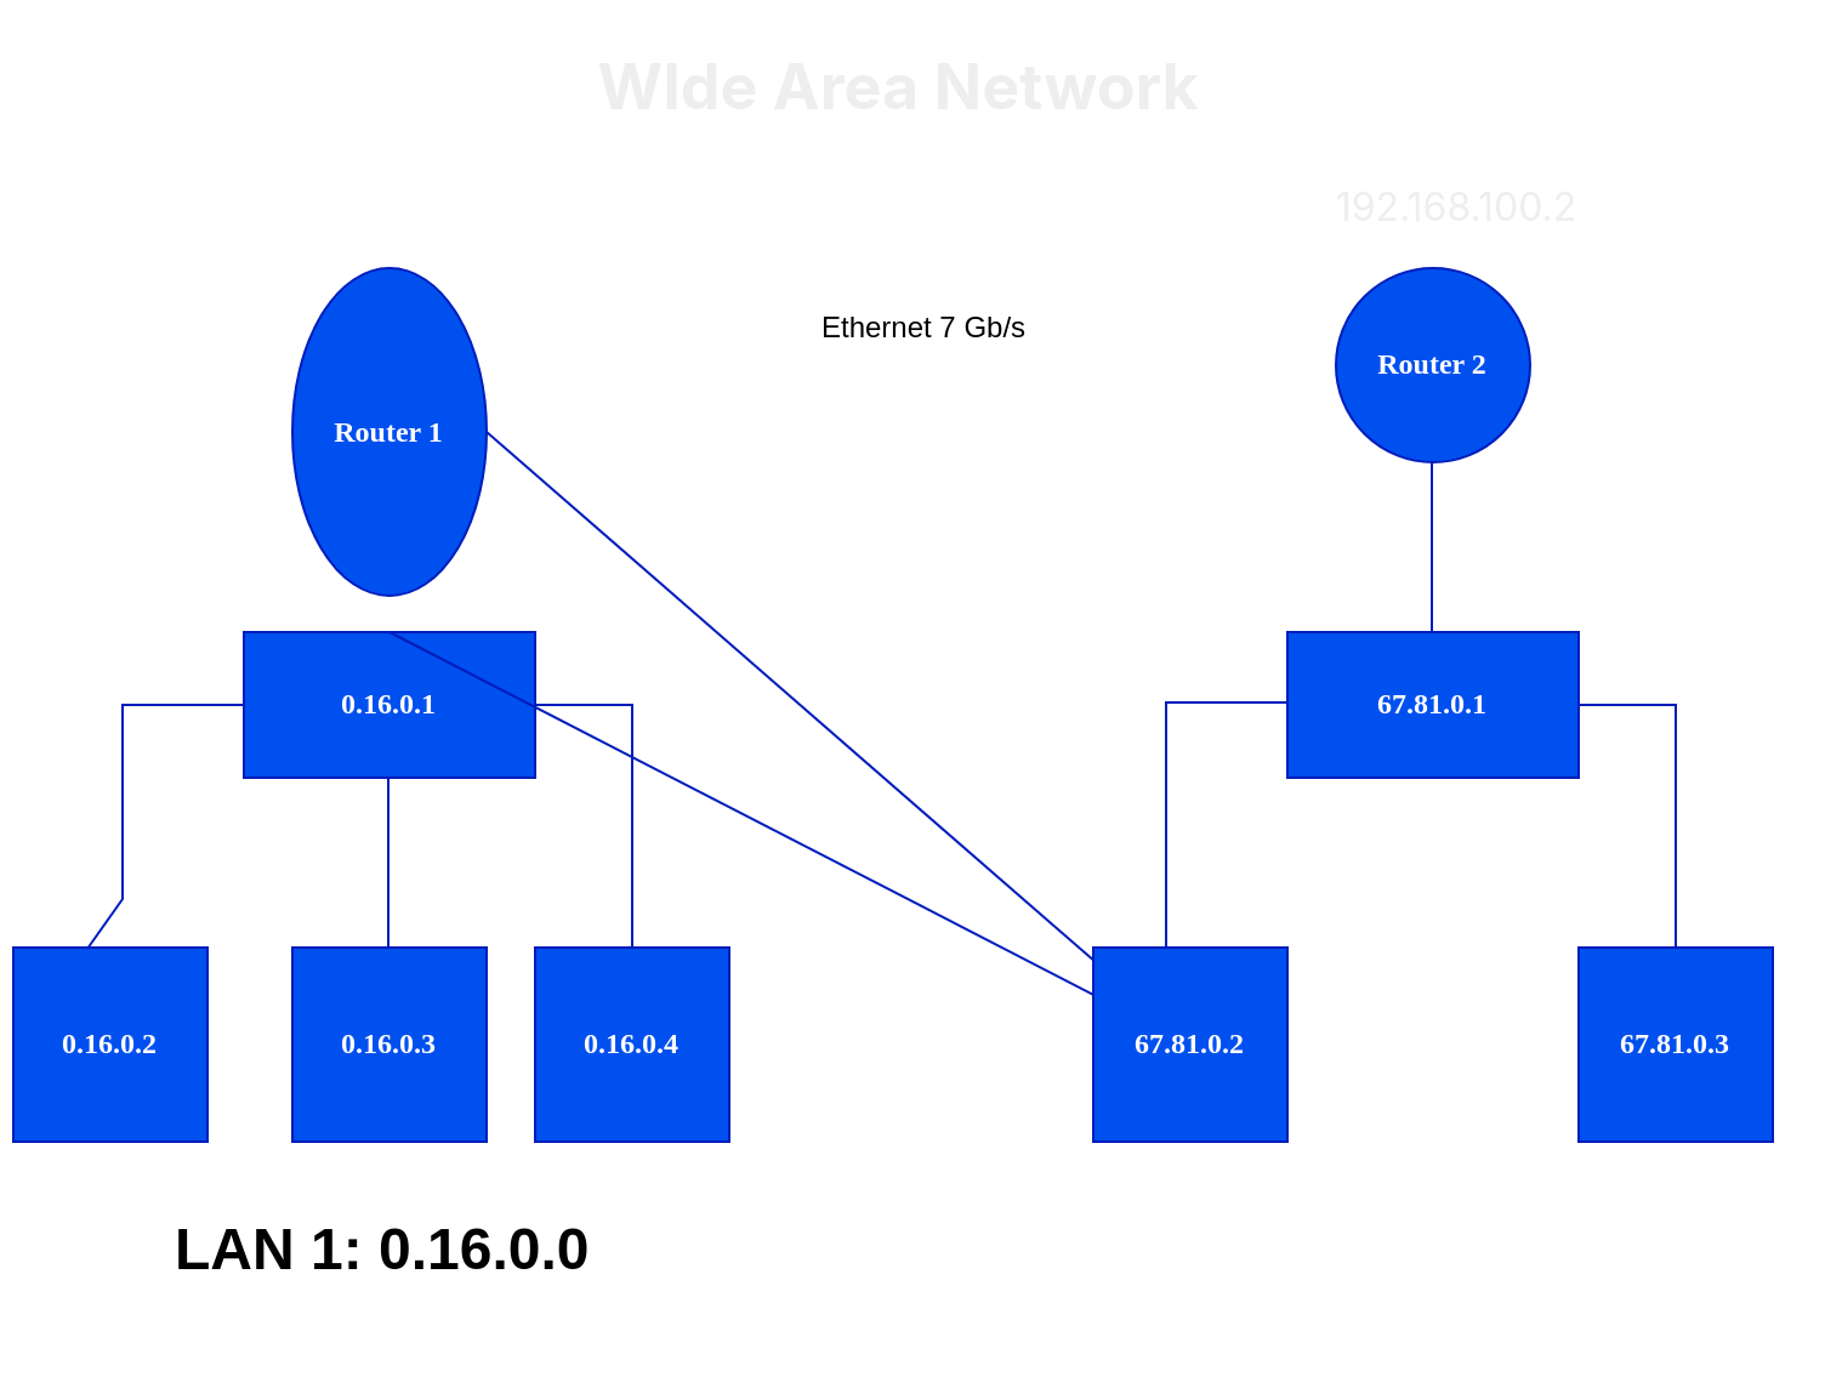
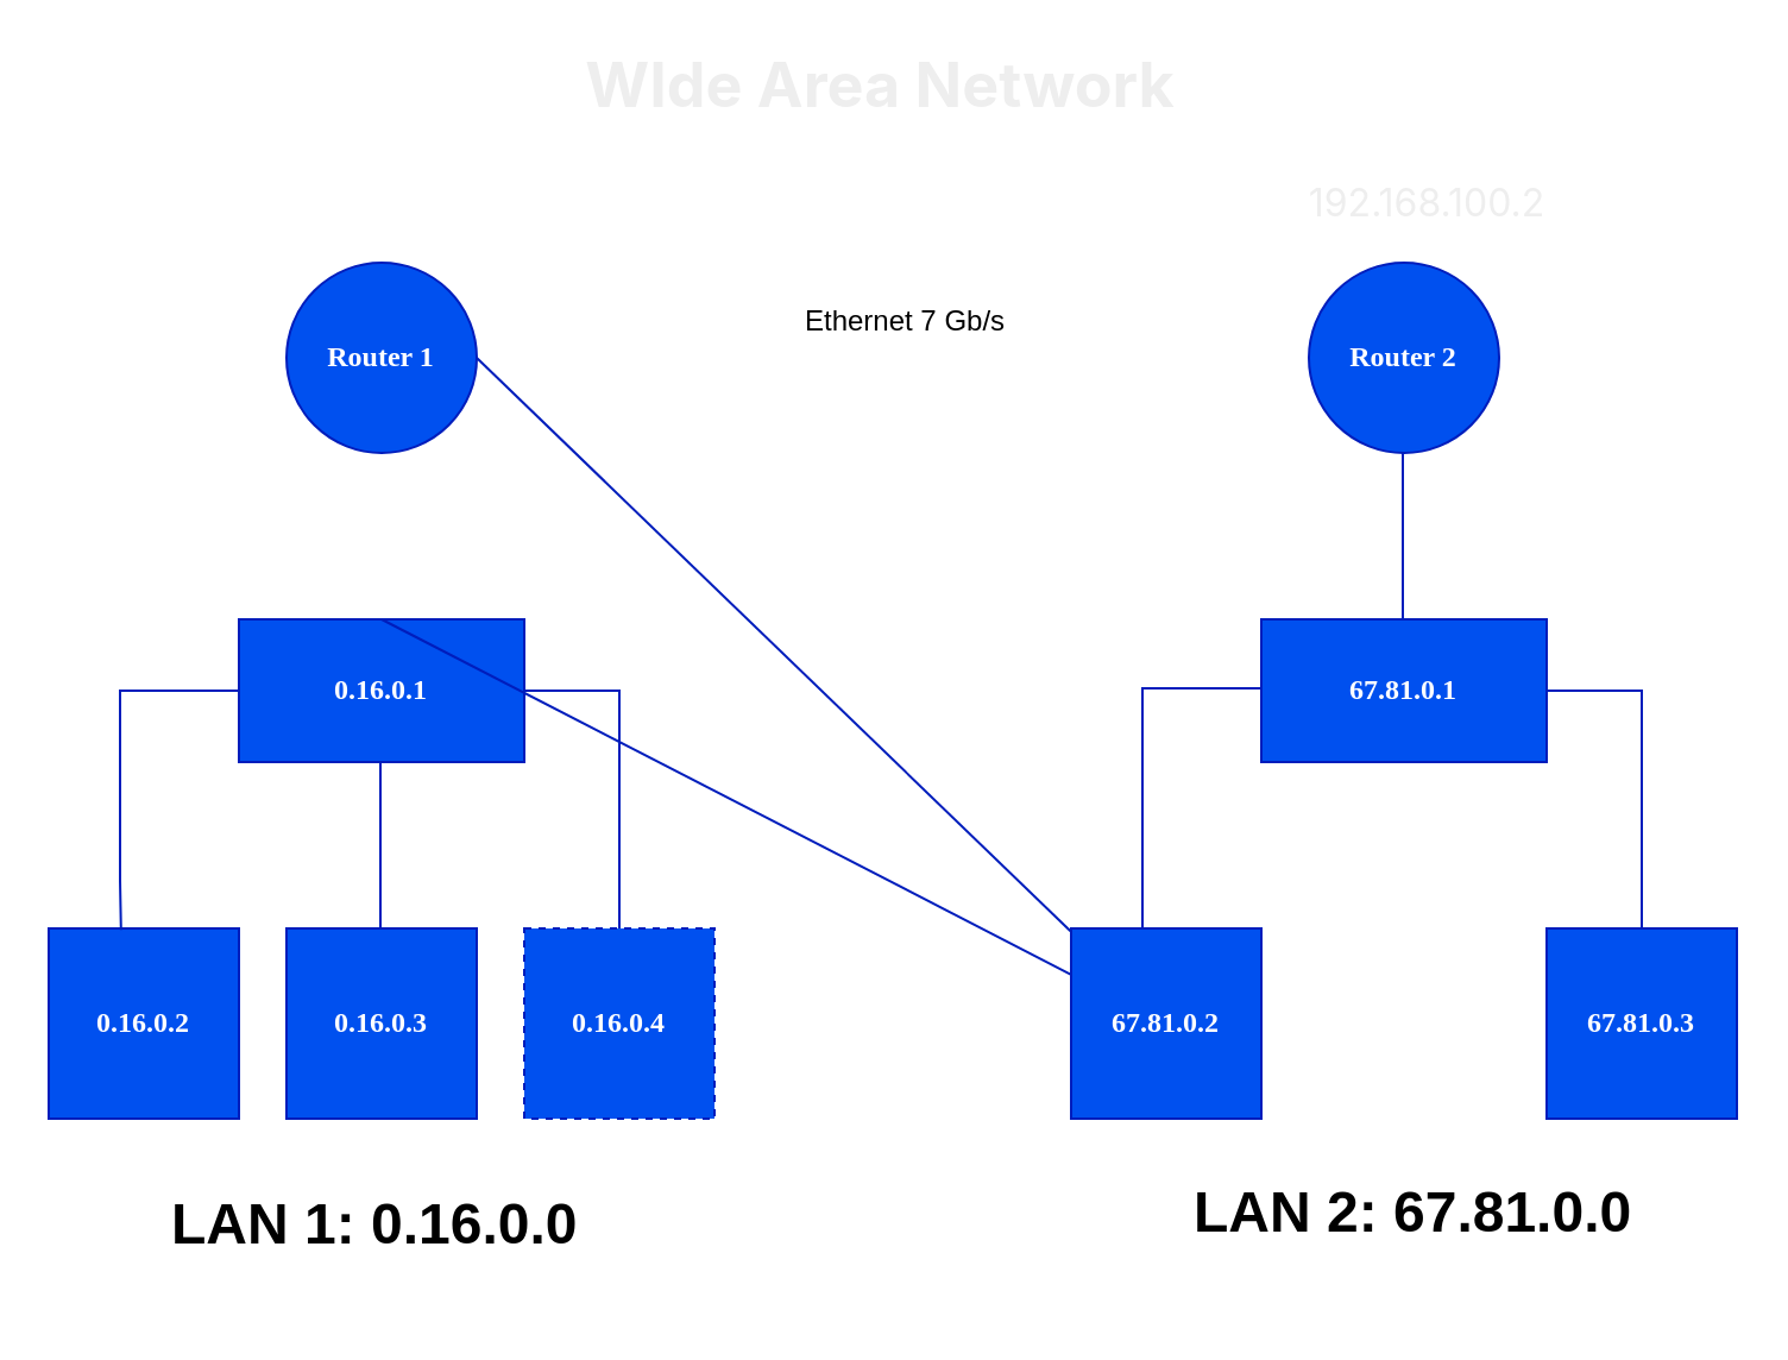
  <mxCell id="0" />
  <mxCell id="1" parent="0" />
- <mxCell id="2" value="0.16.0.2" style="aspect=fixed;labelBackgroundColor=none;fillColor=#0050ef;strokeColor=#001DBC;fontColor=#ffffff;fontStyle=1;fontFamily=Verdana;whiteSpace=wrap;labelBorderColor=none;textShadow=0;" vertex="1" parent="1"><mxGeometry x="5" y="390" width="80" height="80" as="geometry" /></mxCell>
+ <mxCell id="2" value="0.16.0.2" style="aspect=fixed;labelBackgroundColor=none;fillColor=#0050ef;strokeColor=#001DBC;fontColor=#ffffff;fontStyle=1;fontFamily=Verdana;whiteSpace=wrap;labelBorderColor=none;textShadow=0;" vertex="1" parent="1"><mxGeometry x="20" y="390" width="80" height="80" as="geometry" /></mxCell>
  <mxCell id="3" value="0.16.0.3" style="aspect=fixed;labelBackgroundColor=none;fillColor=#0050ef;strokeColor=#001DBC;fontColor=#ffffff;fontStyle=1;fontFamily=Verdana;whiteSpace=wrap;labelBorderColor=none;textShadow=0;" vertex="1" parent="1"><mxGeometry x="120" y="390" width="80" height="80" as="geometry" /></mxCell>
- <mxCell id="4" value="0.16.0.4" style="aspect=fixed;labelBackgroundColor=none;fillColor=#0050ef;strokeColor=#001DBC;fontColor=#ffffff;fontStyle=1;fontFamily=Verdana;whiteSpace=wrap;labelBorderColor=none;textShadow=0;" vertex="1" parent="1"><mxGeometry x="220" y="390" width="80" height="80" as="geometry" /></mxCell>
+ <mxCell id="4" value="0.16.0.4" style="aspect=fixed;labelBackgroundColor=none;fillColor=#0050ef;strokeColor=#001DBC;fontColor=#ffffff;fontStyle=1;fontFamily=Verdana;whiteSpace=wrap;labelBorderColor=none;textShadow=0;dashed=1;" vertex="1" parent="1"><mxGeometry x="220" y="390" width="80" height="80" as="geometry" /></mxCell>
  <mxCell id="5" value="0.16.0.1" style="rounded=0;strokeColor=#001DBC;fillColor=#0050ef;labelBackgroundColor=none;fontColor=#ffffff;fontStyle=1;fontFamily=Verdana;whiteSpace=wrap;labelBorderColor=none;textShadow=0;" vertex="1" parent="1"><mxGeometry x="100" y="260" width="120" height="60" as="geometry" /></mxCell>
  <mxCell id="6" value="67.81.0.2" style="aspect=fixed;labelBackgroundColor=none;fillColor=#0050ef;strokeColor=#001DBC;fontColor=#ffffff;fontStyle=1;fontFamily=Verdana;whiteSpace=wrap;labelBorderColor=none;textShadow=0;" vertex="1" parent="1"><mxGeometry x="450" y="390" width="80" height="80" as="geometry" /></mxCell>
  <mxCell id="7" value="67.81.0.3" style="aspect=fixed;labelBackgroundColor=none;fillColor=#0050ef;strokeColor=#001DBC;fontColor=#ffffff;fontStyle=1;fontFamily=Verdana;whiteSpace=wrap;labelBorderColor=none;textShadow=0;" vertex="1" parent="1"><mxGeometry x="650" y="390" width="80" height="80" as="geometry" /></mxCell>
  <mxCell id="8" value="67.81.0.1" style="rounded=0;labelBackgroundColor=none;fillColor=#0050ef;strokeColor=#001DBC;fontColor=#ffffff;fontStyle=1;fontFamily=Verdana;whiteSpace=wrap;labelBorderColor=none;textShadow=0;" vertex="1" parent="1"><mxGeometry x="530" y="260" width="120" height="60" as="geometry" /></mxCell>
- <mxCell id="9" value="Router 1" style="ellipse;aspect=fixed;labelBackgroundColor=none;fillColor=#0050ef;strokeColor=#001DBC;fontColor=#ffffff;fontStyle=1;fontFamily=Verdana;whiteSpace=wrap;labelBorderColor=none;textShadow=0;" vertex="1" parent="1"><mxGeometry x="120" y="110" width="80" height="135" as="geometry" /></mxCell>
+ <mxCell id="9" value="Router 1" style="ellipse;aspect=fixed;labelBackgroundColor=none;fillColor=#0050ef;strokeColor=#001DBC;fontColor=#ffffff;fontStyle=1;fontFamily=Verdana;whiteSpace=wrap;labelBorderColor=none;textShadow=0;" vertex="1" parent="1"><mxGeometry x="120" y="110" width="80" height="80" as="geometry" /></mxCell>
  <mxCell id="10" value="Router 2" style="ellipse;aspect=fixed;labelBackgroundColor=none;fillColor=#0050ef;strokeColor=#001DBC;fontColor=#ffffff;fontStyle=1;fontFamily=Verdana;whiteSpace=wrap;labelBorderColor=none;textShadow=0;" vertex="1" parent="1"><mxGeometry x="550" y="110" width="80" height="80" as="geometry" /></mxCell>
  <mxCell id="11" value="" style="endArrow=none;rounded=0;exitX=0.5;exitY=0;exitDx=0;exitDy=0;labelBackgroundColor=none;strokeColor=#001DBC;fontColor=default;fillColor=#0050ef;fontStyle=1;fontFamily=Verdana;labelBorderColor=none;textShadow=0;" edge="1" parent="1" source="5" target="6"><mxGeometry width="50" height="50" relative="1" as="geometry"><mxPoint x="390" y="310" as="sourcePoint" /><mxPoint x="440" y="260" as="targetPoint" /></mxGeometry></mxCell>
  <mxCell id="12" value="" style="endArrow=none;rounded=0;entryX=0.5;entryY=1;entryDx=0;entryDy=0;exitX=0.5;exitY=0;exitDx=0;exitDy=0;labelBackgroundColor=none;strokeColor=#001DBC;fontColor=default;fillColor=#0050ef;fontStyle=1;fontFamily=Verdana;labelBorderColor=none;textShadow=0;" edge="1" parent="1" source="4"><mxGeometry width="50" height="50" relative="1" as="geometry"><mxPoint x="220" y="360" as="sourcePoint" /><mxPoint x="220" y="290" as="targetPoint" /><Array as="points"><mxPoint x="260" y="290" /></Array></mxGeometry></mxCell>
  <mxCell id="13" value="" style="endArrow=none;rounded=0;entryX=0.38;entryY=0.008;entryDx=0;entryDy=0;entryPerimeter=0;labelBackgroundColor=none;strokeColor=#001DBC;fontColor=default;fillColor=#0050ef;fontStyle=1;fontFamily=Verdana;labelBorderColor=none;textShadow=0;" edge="1" parent="1" source="5" target="2"><mxGeometry width="50" height="50" relative="1" as="geometry"><mxPoint x="270" y="400" as="sourcePoint" /><mxPoint x="230" y="300" as="targetPoint" /><Array as="points"><mxPoint x="50" y="290" /><mxPoint x="50" y="340" /><mxPoint x="50" y="370" /></Array></mxGeometry></mxCell>
  <mxCell id="14" value="" style="endArrow=none;rounded=0;entryX=0.5;entryY=1;entryDx=0;entryDy=0;exitX=0.5;exitY=0;exitDx=0;exitDy=0;labelBackgroundColor=none;strokeColor=#001DBC;fontColor=default;fillColor=#0050ef;fontStyle=1;fontFamily=Verdana;labelBorderColor=none;textShadow=0;" edge="1" parent="1"><mxGeometry width="50" height="50" relative="1" as="geometry"><mxPoint x="159.5" y="390" as="sourcePoint" /><mxPoint x="159.5" y="320" as="targetPoint" /></mxGeometry></mxCell>
  <mxCell id="15" value="" style="endArrow=none;rounded=0;entryX=0.38;entryY=0.008;entryDx=0;entryDy=0;entryPerimeter=0;labelBackgroundColor=none;strokeColor=#001DBC;fontColor=default;fillColor=#0050ef;fontStyle=1;fontFamily=Verdana;labelBorderColor=none;textShadow=0;" edge="1" parent="1"><mxGeometry width="50" height="50" relative="1" as="geometry"><mxPoint x="530" y="289" as="sourcePoint" /><mxPoint x="480" y="390" as="targetPoint" /><Array as="points"><mxPoint x="480" y="289" /><mxPoint x="480" y="339" /><mxPoint x="480" y="369" /></Array></mxGeometry></mxCell>
  <mxCell id="16" value="" style="endArrow=none;rounded=0;entryX=0.5;entryY=1;entryDx=0;entryDy=0;exitX=0.5;exitY=0;exitDx=0;exitDy=0;labelBackgroundColor=none;strokeColor=#001DBC;fontColor=default;fillColor=#0050ef;fontStyle=1;fontFamily=Verdana;labelBorderColor=none;textShadow=0;" edge="1" parent="1"><mxGeometry width="50" height="50" relative="1" as="geometry"><mxPoint x="690" y="390" as="sourcePoint" /><mxPoint x="650" y="290" as="targetPoint" /><Array as="points"><mxPoint x="690" y="290" /></Array></mxGeometry></mxCell>
  <mxCell id="17" value="" style="endArrow=none;rounded=0;entryX=0.5;entryY=1;entryDx=0;entryDy=0;exitX=0.5;exitY=0;exitDx=0;exitDy=0;labelBackgroundColor=none;strokeColor=#001DBC;fontColor=default;fillColor=#0050ef;fontStyle=1;fontFamily=Verdana;labelBorderColor=none;textShadow=0;" edge="1" parent="1"><mxGeometry width="50" height="50" relative="1" as="geometry"><mxPoint x="589.5" y="260" as="sourcePoint" /><mxPoint x="589.5" y="190" as="targetPoint" /></mxGeometry></mxCell>
  <mxCell id="18" value="" style="endArrow=none;rounded=0;exitX=1;exitY=0.5;exitDx=0;exitDy=0;labelBackgroundColor=none;strokeColor=#001DBC;fontColor=default;fillColor=#0050ef;fontStyle=1;fontFamily=Verdana;labelBorderColor=none;textShadow=0;" edge="1" parent="1" source="9" target="6"><mxGeometry width="50" height="50" relative="1" as="geometry"><mxPoint x="390" y="310" as="sourcePoint" /><mxPoint x="440" y="260" as="targetPoint" /></mxGeometry></mxCell>
  <mxCell id="19" value="&lt;h1&gt;LAN 1: 0.16.0.0&lt;/h1&gt;" style="text;strokeColor=none;align=left;fillColor=none;html=1;verticalAlign=middle;whiteSpace=wrap;rounded=0;fontColor=default;" vertex="1" parent="1"><mxGeometry x="70" y="480" width="180" height="70" as="geometry" /></mxCell>
+ <mxCell id="20" value="&lt;h1&gt;LAN 2: 67.81.0.0&lt;/h1&gt;" style="text;strokeColor=none;align=left;fillColor=none;html=1;verticalAlign=middle;whiteSpace=wrap;rounded=0;fontColor=default;" vertex="1" parent="1"><mxGeometry x="500" y="475" width="200" height="70" as="geometry" /></mxCell>
  <mxCell id="21" value="&lt;span style=&quot;font-family: -apple-system, BlinkMacSystemFont, &amp;quot;Segoe UI&amp;quot;, &amp;quot;Noto Sans&amp;quot;, Helvetica, Arial, sans-serif, &amp;quot;Apple Color Emoji&amp;quot;, &amp;quot;Segoe UI Emoji&amp;quot;; font-size: 16px; text-align: start;&quot;&gt;192.168.100.2&lt;/span&gt;" style="text;strokeColor=none;align=center;fillColor=none;html=1;verticalAlign=middle;whiteSpace=wrap;rounded=0;fontColor=light-dark(#EEEEEE, #f4f0f0);" vertex="1" parent="1"><mxGeometry x="570" y="70" width="60" height="30" as="geometry" /></mxCell>
  <mxCell id="22" value="&lt;h1&gt;&lt;span style=&quot;font-family: -apple-system, BlinkMacSystemFont, &amp;quot;Segoe UI&amp;quot;, &amp;quot;Noto Sans&amp;quot;, Helvetica, Arial, sans-serif, &amp;quot;Apple Color Emoji&amp;quot;, &amp;quot;Segoe UI Emoji&amp;quot;; text-align: start;&quot;&gt;&lt;font style=&quot;font-size: 26px;&quot;&gt;WIde Area Network&lt;/font&gt;&lt;/span&gt;&lt;/h1&gt;" style="text;strokeColor=none;align=center;fillColor=none;html=1;verticalAlign=middle;whiteSpace=wrap;rounded=0;fontColor=light-dark(#EEEEEE, #f4f0f0);" vertex="1" parent="1"><mxGeometry x="230" y="20" width="280" height="30" as="geometry" /></mxCell>
  <mxCell id="23" value="Ethernet 7 Gb/s" style="text;strokeColor=none;align=center;fillColor=none;verticalAlign=middle;rounded=0;fontColor=default;html=1;" vertex="1" parent="1"><mxGeometry x="320" y="120" width="120" height="30" as="geometry" /></mxCell>
